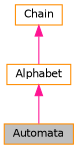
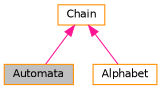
  digraph {
    node [color=darkorange fillcolor=white fontname=Helvetica fontsize=10 shape=record style=filled]
    edge [color=deeppink dir=back fontname=Helvetica fontsize=10 labelfontname=Helvetica labelfontsize=10 style=solid]
    n1 [fillcolor=grey75 fontcolor=black height=0.2 label=Automata width=0.4]
    n2 [height=0.2 label=Chain width=0.4]
    n3 [height=0.2 label=Alphabet width=0.4]
-   n3 -> n1
+   n2 -> n1
    n2 -> n3
  }
